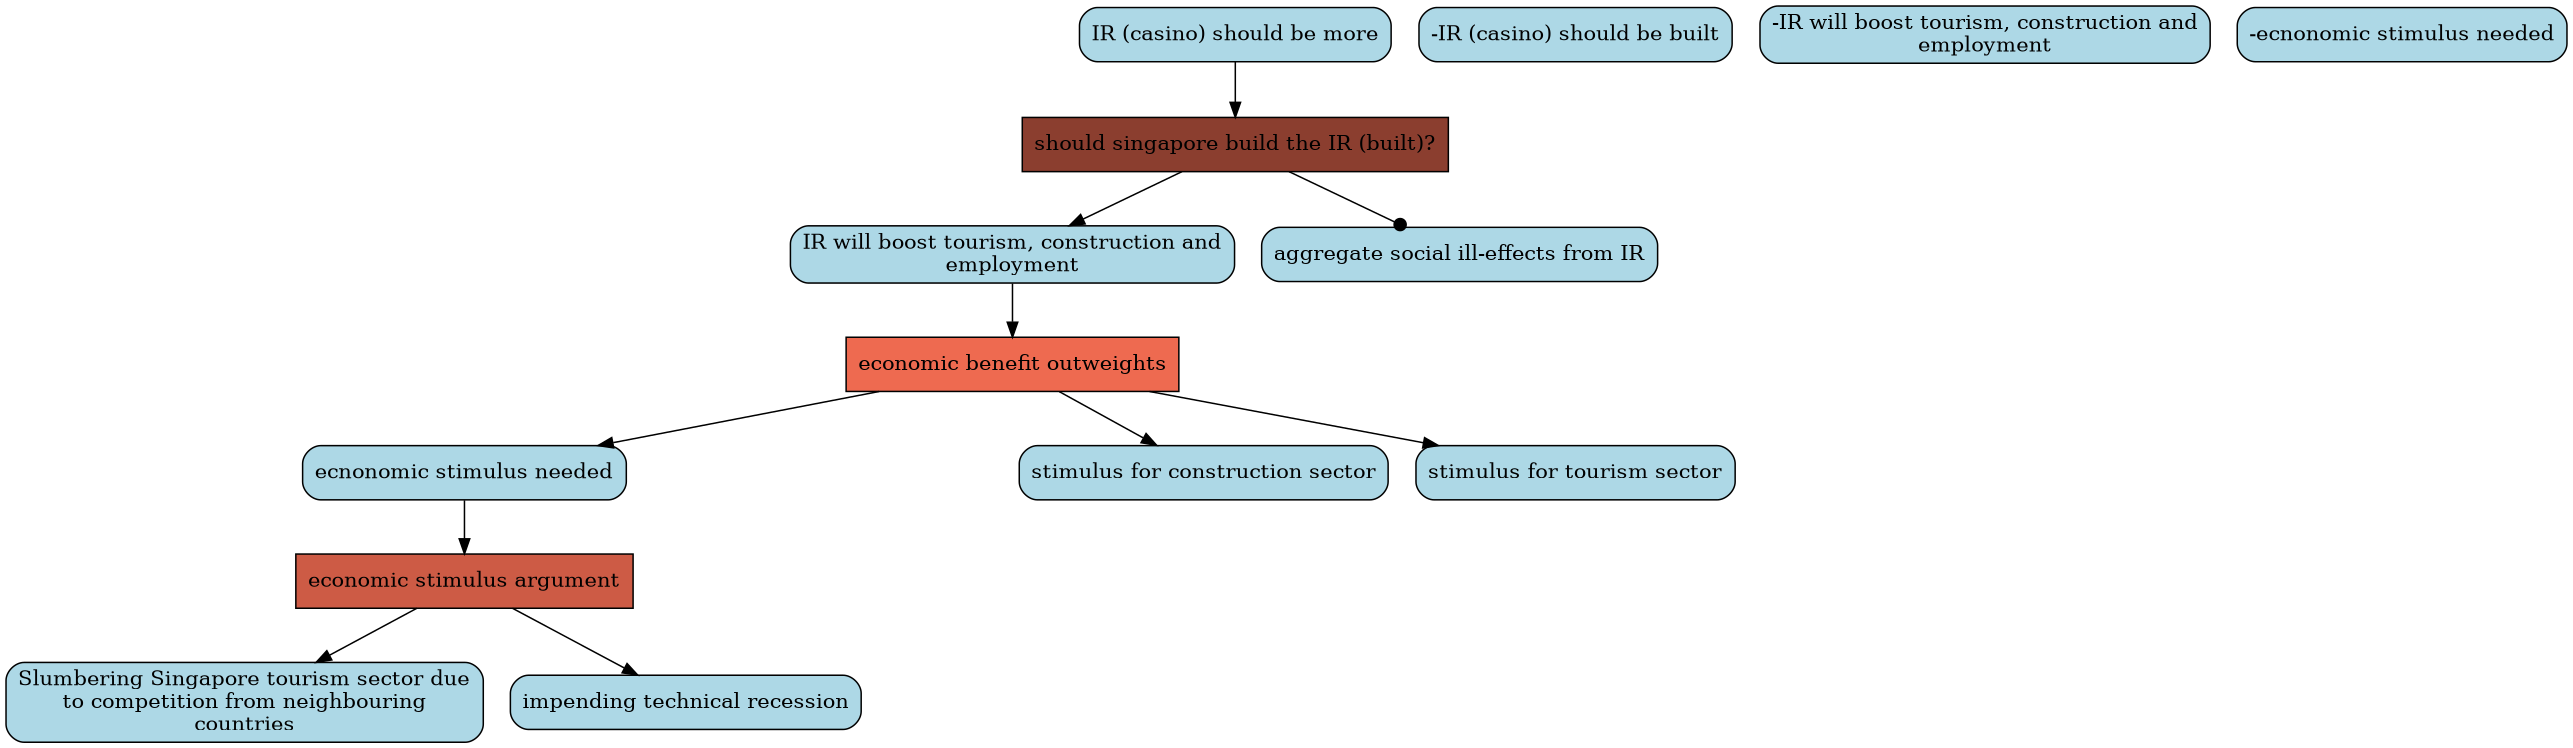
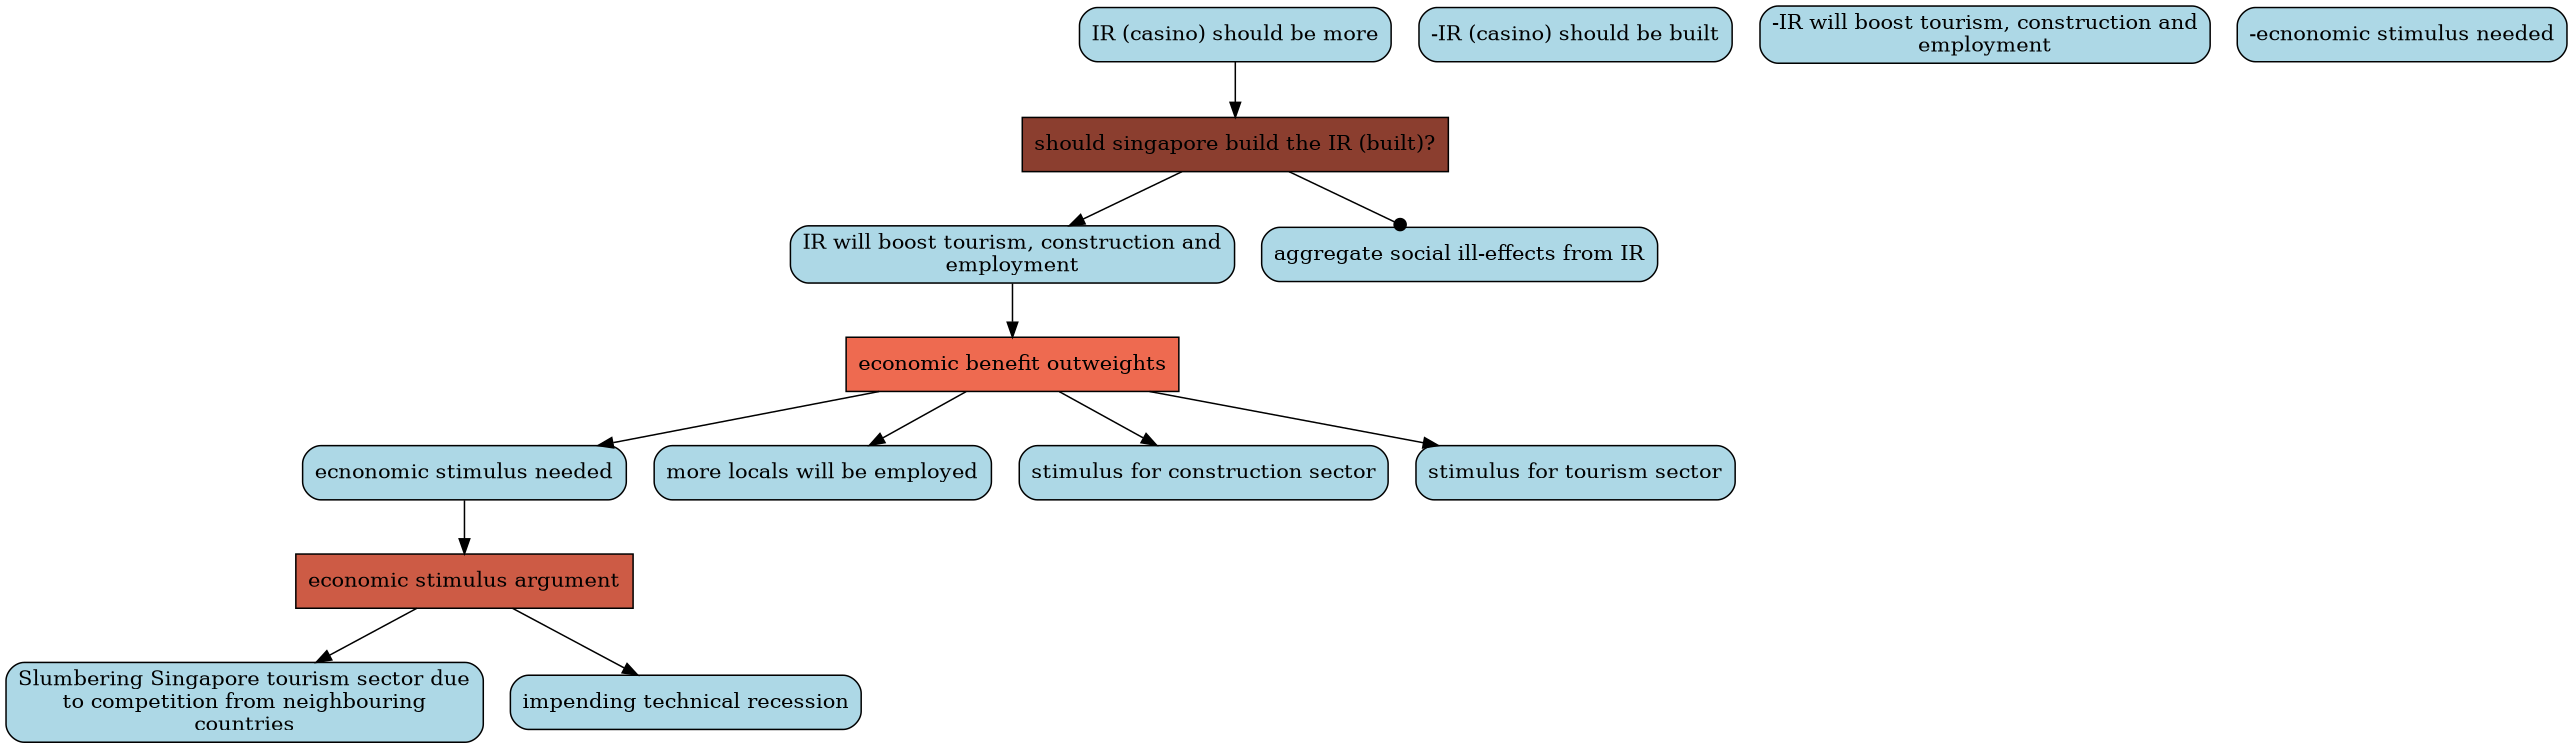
  digraph {
    node [color=black fillcolor=lightblue fixedsize=false shape=box style="rounded,filled"]
    n1 [fillcolor=coral4 label="should singapore build the IR (built)?" style=filled]
    "IR will boost tourism, construction and\nemployment"
    "aggregate social ill-effects from IR"
    "economic benefit outweights" [fillcolor=coral2 style=filled]
    n5 [label="IR (casino) should be more"]
    "-IR (casino) should be built"
    "ecnonomic stimulus needed"
+   "more locals will be employed"
    "stimulus for construction sector"
    "stimulus for tourism sector"
    "economic stimulus argument" [fillcolor=coral3 style=filled]
    "-IR will boost tourism, construction and\nemployment"
    "Slumbering Singapore tourism sector due\nto competition from neighbouring\ncountries"
    "impending technical recession"
    "-ecnonomic stimulus needed"
    n1 -> "IR will boost tourism, construction and\nemployment"
    n1 -> "aggregate social ill-effects from IR" [arrowhead=dot]
    "IR will boost tourism, construction and\nemployment" -> "economic benefit outweights"
    "economic benefit outweights" -> "ecnonomic stimulus needed"
+   "economic benefit outweights" -> "more locals will be employed"
    "economic benefit outweights" -> "stimulus for construction sector"
    "economic benefit outweights" -> "stimulus for tourism sector"
    n5 -> n1
    "ecnonomic stimulus needed" -> "economic stimulus argument"
    "economic stimulus argument" -> "Slumbering Singapore tourism sector due\nto competition from neighbouring\ncountries"
    "economic stimulus argument" -> "impending technical recession"
  }
